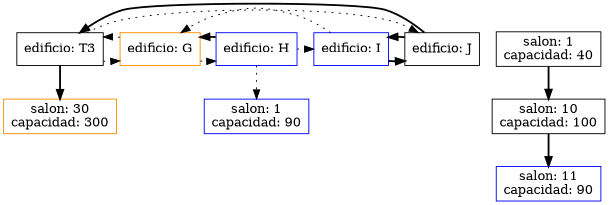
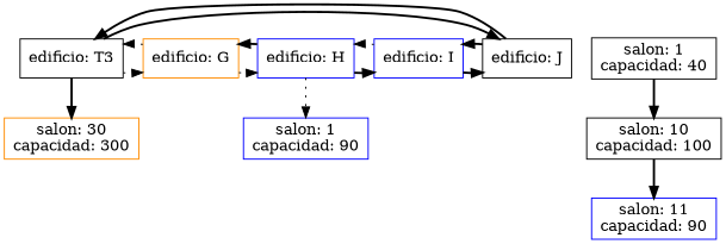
  digraph {
    randir=LR
    node [color=black group=448475823 shape=box]
    edge [style=dotted]
    n1 [group=1159371564 label="edificio: T3"]
    n2 [color=darkorange label="edificio: G"]
    n3 [color=blue group=715617221 label="edificio: H"]
    n4 [color=blue group=1326400088 label="edificio: I"]
    n5 [group=203235172 label="edificio: J"]
    n6 [color=darkorange group=1159371564 label="salon: 30\ncapacidad: 300"]
    n7 [color=blue group=715617221 label="salon: 1\ncapacidad: 90"]
    n8 [label="salon: 1\ncapacidad: 40"]
    n9 [label="salon: 10\ncapacidad: 100"]
    n10 [color=blue label="salon: 11\ncapacidad: 90"]
    subgraph sub_1 {
      rank=same
      n1
      n2
      n3
      n4
      n5
    }
    n1 -> n2
-   n1 -> n5
+   n1 -> n5 [style=bold]
    n1 -> n6 [style=bold]
    n2 -> n1
    n2 -> n3
    n3 -> n2 [style=bold]
-   n3 -> n4
+   n3 -> n4 [style=bold]
    n3 -> n7
-   n4 -> n2
+   n4 -> n3
    n4 -> n5 [style=bold]
    n5 -> n1 [style=bold]
    n5 -> n4 [style=bold]
    n8 -> n9 [style=bold]
    n9 -> n10 [style=bold]
  }
